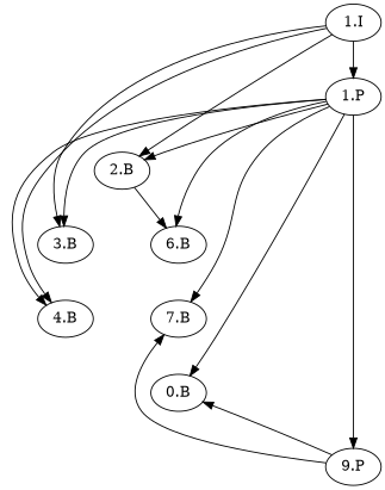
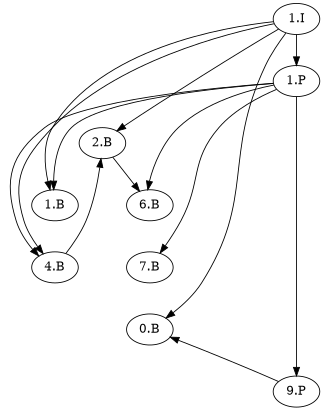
  digraph {
    node [group=c]
    "1.I" [group=a]
    n2 [group=a label="1.P"]
    "2.B"
-   "3.B"
+   "3.B" [label="1.B"]
    "4.B"
    "9.P" [group=a]
    "6.B"
    "7.B"
    n9 [label="0.B"]
    "1.I" -> n2
    "1.I" -> "2.B"
    "1.I" -> "2.B" [style=invis]
    "1.I" -> "3.B"
    "1.I" -> "4.B"
-   n2 -> "2.B"
+   "4.B" -> "2.B"
    n2 -> "3.B"
    n2 -> "4.B"
    n2 -> "9.P"
    n2 -> "6.B"
    n2 -> "6.B" [style=invis]
    n2 -> "7.B"
-   n2 -> n9
+   "1.I" -> n9
    "2.B" -> "3.B" [style=invis]
    "2.B" -> "6.B"
    "3.B" -> "4.B" [style=invis]
    "4.B" -> n2 [style=invis]
-   "9.P" -> "7.B"
    "9.P" -> n9
    "6.B" -> "7.B" [style=invis]
    "7.B" -> n9 [style=invis]
    n9 -> "9.P" [style=invis]
  }
